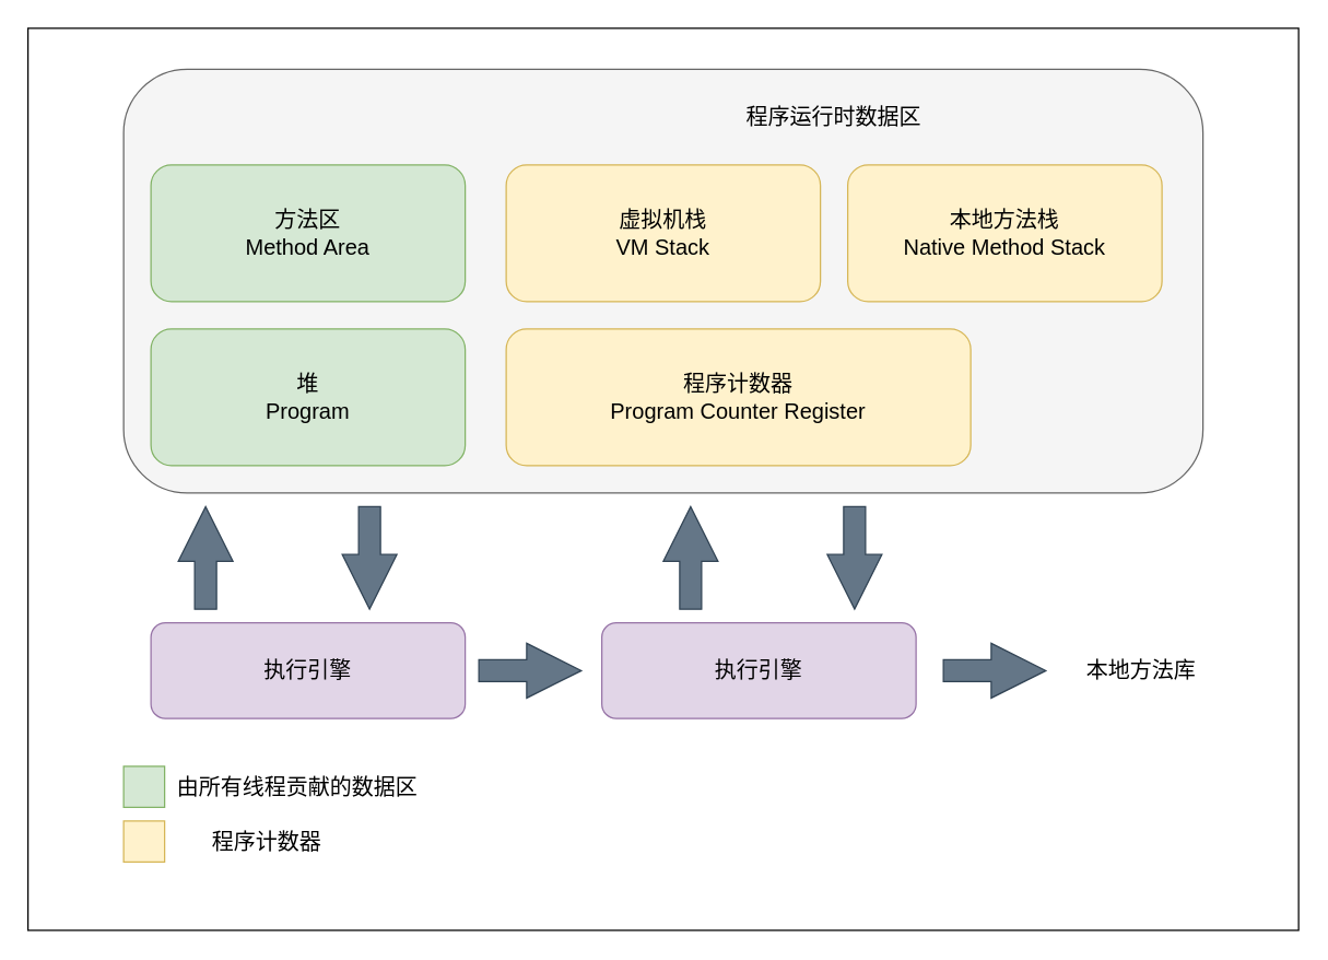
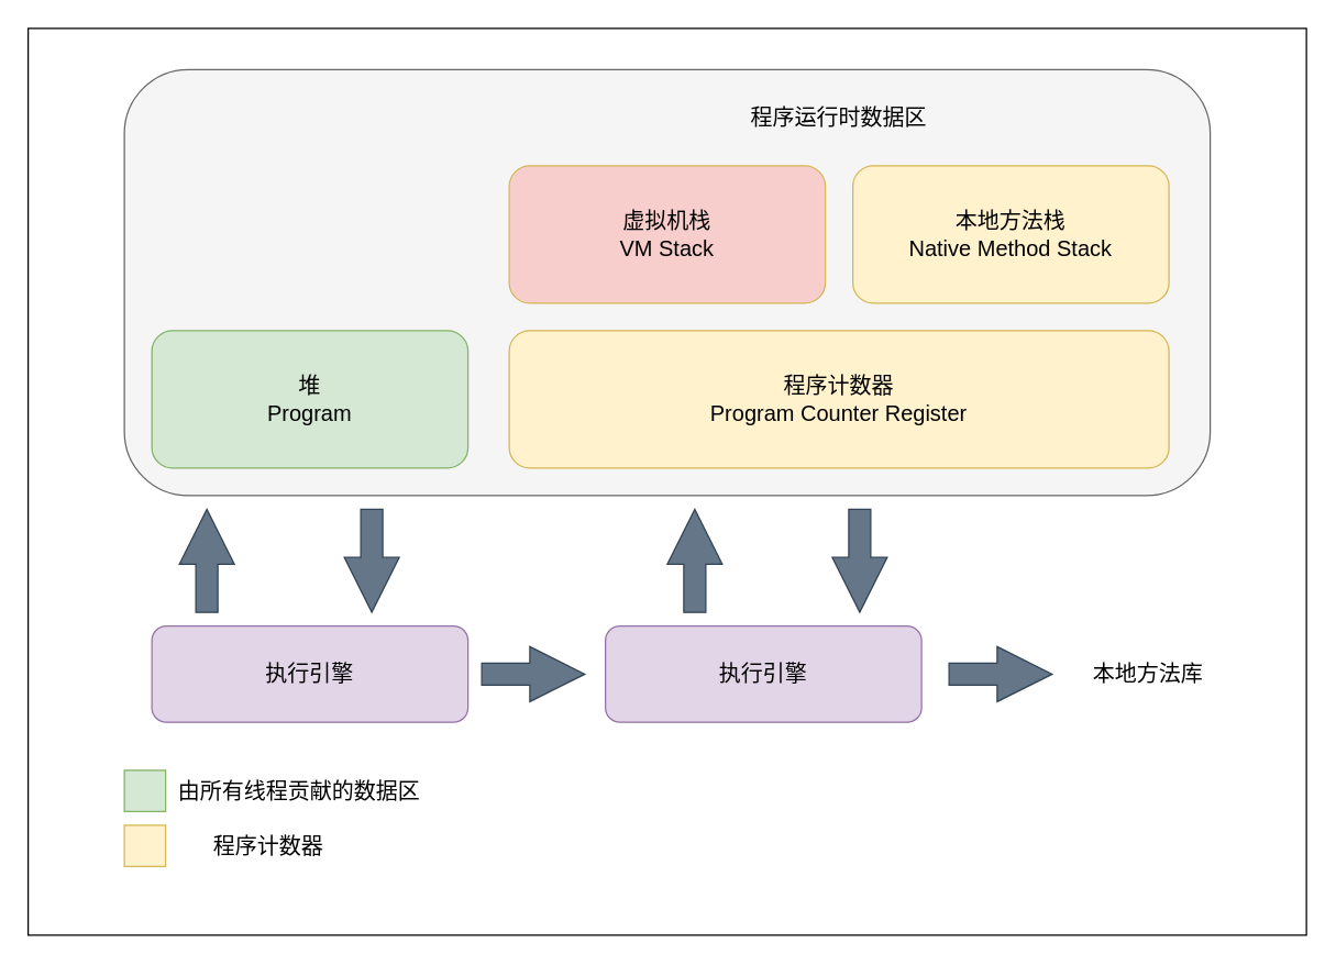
  <mxCell id="0" />
  <mxCell id="1" parent="0" />
  <mxCell id="2" value="" style="rounded=0;whiteSpace=wrap;html=1;fontSize=16;" parent="1" vertex="1"><mxGeometry x="20" y="20" width="930" height="660" as="geometry" /></mxCell>
  <mxCell id="3" value="" style="rounded=1;whiteSpace=wrap;html=1;fontSize=16;fillColor=#f5f5f5;fontColor=#333333;strokeColor=#666666;" parent="1" vertex="1"><mxGeometry y="50" width="790" height="310" as="geometry" x="90" /></mxCell>
- <mxCell id="4" value="方法区&lt;br&gt;Method Area" style="rounded=1;whiteSpace=wrap;html=1;fontSize=16;fillColor=#d5e8d4;strokeColor=#82b366;" parent="1" vertex="1"><mxGeometry x="110" y="120" width="230" height="100" as="geometry" /></mxCell>
  <mxCell id="5" value="堆&lt;br&gt;Program" style="rounded=1;whiteSpace=wrap;html=1;fontSize=16;fillColor=#d5e8d4;strokeColor=#82b366;" parent="1" vertex="1"><mxGeometry x="110" y="240" width="230" height="100" as="geometry" /></mxCell>
- <mxCell id="6" value="虚拟机栈&lt;br&gt;VM Stack" style="rounded=1;whiteSpace=wrap;html=1;fontSize=16;fillColor=#fff2cc;strokeColor=#d6b656;" parent="1" vertex="1"><mxGeometry x="370" y="120" width="230" height="100" as="geometry" /></mxCell>
+ <mxCell id="6" value="虚拟机栈&lt;br&gt;VM Stack" style="rounded=1;whiteSpace=wrap;html=1;fontSize=16;fillColor=#f8cecc;strokeColor=#d6b656;" parent="1" vertex="1"><mxGeometry x="370" y="120" width="230" height="100" as="geometry" /></mxCell>
  <mxCell id="7" value="本地方法栈&lt;br&gt;Native Method Stack" style="rounded=1;whiteSpace=wrap;html=1;fontSize=16;fillColor=#fff2cc;strokeColor=#d6b656;" parent="1" vertex="1"><mxGeometry x="620" y="120" width="230" height="100" as="geometry" /></mxCell>
- <mxCell id="8" value="程序计数器&lt;br&gt;Program Counter Register" style="rounded=1;whiteSpace=wrap;html=1;fontSize=16;fillColor=#fff2cc;strokeColor=#d6b656;" parent="1" vertex="1"><mxGeometry x="370" y="240" width="340" height="100" as="geometry" /></mxCell>
+ <mxCell id="8" value="程序计数器&lt;br&gt;Program Counter Register" style="rounded=1;whiteSpace=wrap;html=1;fontSize=16;fillColor=#fff2cc;strokeColor=#d6b656;" parent="1" vertex="1"><mxGeometry x="370" y="240" width="480" height="100" as="geometry" /></mxCell>
  <mxCell id="9" value="" style="rounded=0;whiteSpace=wrap;html=1;fontSize=16;fillColor=#d5e8d4;strokeColor=#82b366;" parent="1" vertex="1"><mxGeometry y="560" width="30" height="30" as="geometry" x="90" /></mxCell>
  <mxCell id="10" value="" style="rounded=0;whiteSpace=wrap;html=1;fontSize=16;fillColor=#fff2cc;strokeColor=#d6b656;" parent="1" vertex="1"><mxGeometry y="600" width="30" height="30" as="geometry" x="90" /></mxCell>
  <mxCell id="11" value="由所有线程贡献的数据区" style="text;strokeColor=none;fillColor=none;html=1;align=center;verticalAlign=middle;whiteSpace=wrap;rounded=0;fontSize=16;" parent="1" vertex="1"><mxGeometry x="125" y="560" width="185" height="30" as="geometry" /></mxCell>
  <mxCell id="12" value="程序计数器" style="text;strokeColor=none;fillColor=none;html=1;align=center;verticalAlign=middle;whiteSpace=wrap;rounded=0;fontSize=16;" parent="1" vertex="1"><mxGeometry x="125" y="600" width="140" height="30" as="geometry" /></mxCell>
  <mxCell id="13" value="程序运行时数据区" style="text;strokeColor=none;fillColor=none;html=1;align=center;verticalAlign=middle;whiteSpace=wrap;rounded=0;fontSize=16;" parent="1" vertex="1"><mxGeometry x="490" y="70" width="240" height="30" as="geometry" /></mxCell>
  <mxCell id="14" value="执行引擎" style="rounded=1;whiteSpace=wrap;html=1;fontSize=16;fillColor=#e1d5e7;strokeColor=#9673a6;" parent="1" vertex="1"><mxGeometry x="110" y="455" width="230" height="70" as="geometry" /></mxCell>
  <mxCell id="15" value="执行引擎" style="rounded=1;whiteSpace=wrap;html=1;fontSize=16;fillColor=#e1d5e7;strokeColor=#9673a6;" parent="1" vertex="1"><mxGeometry x="440" y="455" width="230" height="70" as="geometry" /></mxCell>
  <mxCell id="16" value="" style="html=1;shadow=0;dashed=0;align=center;verticalAlign=middle;shape=mxgraph.arrows2.arrow;dy=0.6;dx=40;direction=north;notch=0;fontSize=16;fillColor=#647687;fontColor=#ffffff;strokeColor=#314354;" parent="1" vertex="1"><mxGeometry x="130" y="370" width="40" height="75" as="geometry" /></mxCell>
  <mxCell id="17" value="" style="html=1;shadow=0;dashed=0;align=center;verticalAlign=middle;shape=mxgraph.arrows2.arrow;dy=0.6;dx=40;direction=north;notch=0;fontSize=16;fillColor=#647687;fontColor=#ffffff;strokeColor=#314354;" parent="1" vertex="1"><mxGeometry x="485" y="370" width="40" height="75" as="geometry" /></mxCell>
  <mxCell id="18" value="" style="html=1;shadow=0;dashed=0;align=center;verticalAlign=middle;shape=mxgraph.arrows2.arrow;dy=0.6;dx=40;direction=south;notch=0;fontSize=16;fillColor=#647687;fontColor=#ffffff;strokeColor=#314354;" parent="1" vertex="1"><mxGeometry x="605" y="370" width="40" height="75" as="geometry" /></mxCell>
  <mxCell id="19" value="" style="html=1;shadow=0;dashed=0;align=center;verticalAlign=middle;shape=mxgraph.arrows2.arrow;dy=0.6;dx=40;direction=south;notch=0;fontSize=16;fillColor=#647687;fontColor=#ffffff;strokeColor=#314354;" parent="1" vertex="1"><mxGeometry x="250" y="370" width="40" height="75" as="geometry" /></mxCell>
  <mxCell id="20" value="本地方法库" style="text;strokeColor=none;fillColor=none;html=1;align=center;verticalAlign=middle;whiteSpace=wrap;rounded=0;fontSize=16;" parent="1" vertex="1"><mxGeometry x="790" y="475" width="90" height="30" as="geometry" /></mxCell>
  <mxCell id="21" value="" style="html=1;shadow=0;dashed=0;align=center;verticalAlign=middle;shape=mxgraph.arrows2.arrow;dy=0.6;dx=40;direction=east;notch=0;fontSize=16;fillColor=#647687;fontColor=#ffffff;strokeColor=#314354;" parent="1" vertex="1"><mxGeometry x="350" y="470" width="75" height="40" as="geometry" /></mxCell>
  <mxCell id="22" value="" style="html=1;shadow=0;dashed=0;align=center;verticalAlign=middle;shape=mxgraph.arrows2.arrow;dy=0.6;dx=40;direction=east;notch=0;fontSize=16;fillColor=#647687;fontColor=#ffffff;strokeColor=#314354;" parent="1" vertex="1"><mxGeometry x="690" y="470" width="75" height="40" as="geometry" /></mxCell>
